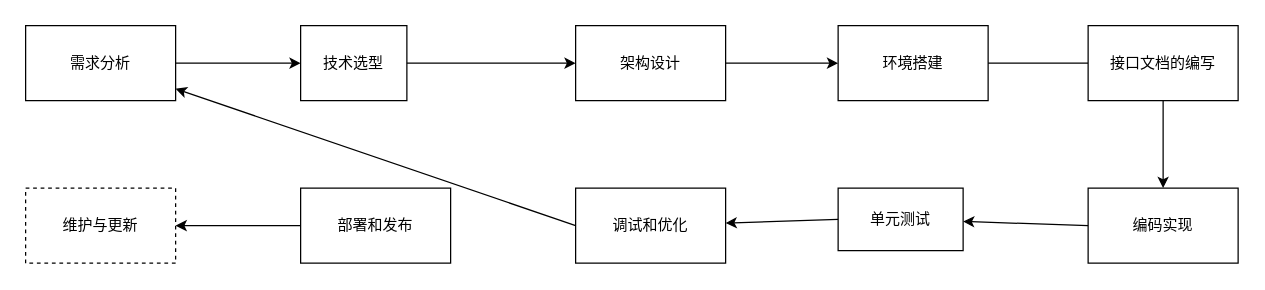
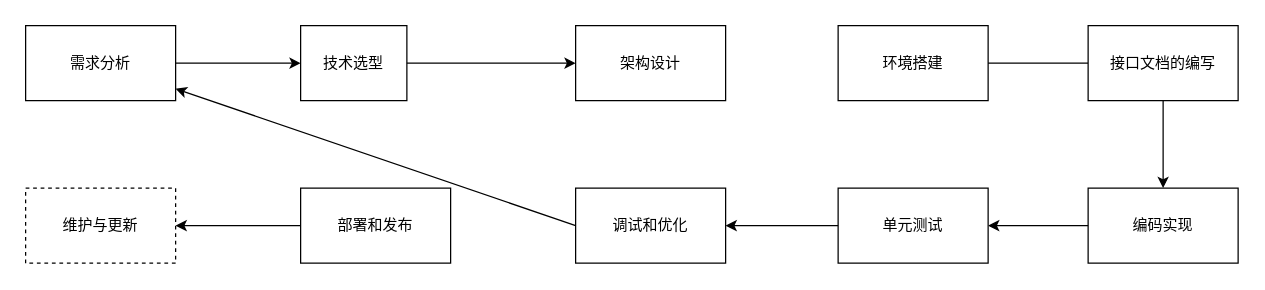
  <mxCell id="0" />
  <mxCell id="1" parent="0" />
  <mxCell id="2" value="需求分析" style="rounded=0;whiteSpace=wrap;html=1;" vertex="1" parent="1"><mxGeometry x="20" y="20" width="120" height="60" as="geometry" /></mxCell>
  <mxCell id="3" value="" style="endArrow=classic;html=1;rounded=0;exitX=1;exitY=0.5;exitDx=0;exitDy=0;" edge="1" parent="1" source="2" target="4"><mxGeometry width="50" height="50" relative="1" as="geometry"><mxPoint x="470" y="150" as="sourcePoint" /><mxPoint x="260" y="50" as="targetPoint" /></mxGeometry></mxCell>
  <mxCell id="4" value="技术选型" style="rounded=0;whiteSpace=wrap;html=1;" vertex="1" parent="1"><mxGeometry x="240" y="20" width="85" height="60" as="geometry" /></mxCell>
  <mxCell id="5" value="" style="endArrow=classic;html=1;rounded=0;exitX=1;exitY=0.5;exitDx=0;exitDy=0;" edge="1" parent="1" source="4" target="6"><mxGeometry width="50" height="50" relative="1" as="geometry"><mxPoint x="470" y="150" as="sourcePoint" /><mxPoint x="510" y="60" as="targetPoint" /></mxGeometry></mxCell>
  <mxCell id="6" value="架构设计" style="rounded=0;whiteSpace=wrap;html=1;" vertex="1" parent="1"><mxGeometry x="460" y="20" width="120" height="60" as="geometry" /></mxCell>
- <mxCell id="7" value="" style="endArrow=classic;html=1;rounded=0;exitX=1;exitY=0.5;exitDx=0;exitDy=0;" edge="1" parent="1" source="6" target="8"><mxGeometry width="50" height="50" relative="1" as="geometry"><mxPoint x="585" y="59" as="sourcePoint" /><mxPoint x="690" y="60" as="targetPoint" /></mxGeometry></mxCell>
  <mxCell id="8" value="环境搭建" style="rounded=0;whiteSpace=wrap;html=1;" vertex="1" parent="1"><mxGeometry x="670" y="20" width="120" height="60" as="geometry" /></mxCell>
  <mxCell id="9" value="" style="endArrow=none;html=1;rounded=0;exitX=1;exitY=0.5;exitDx=0;exitDy=0;" edge="1" parent="1" source="8" target="10"><mxGeometry width="50" height="50" relative="1" as="geometry"><mxPoint x="470" y="150" as="sourcePoint" /><mxPoint x="900" y="50" as="targetPoint" /></mxGeometry></mxCell>
  <mxCell id="10" value="接口文档的编写" style="rounded=0;whiteSpace=wrap;html=1;" vertex="1" parent="1"><mxGeometry x="870" y="20" width="120" height="60" as="geometry" /></mxCell>
  <mxCell id="11" value="" style="endArrow=classic;html=1;rounded=0;exitX=0.5;exitY=1;exitDx=0;exitDy=0;" edge="1" parent="1" source="10" target="12"><mxGeometry width="50" height="50" relative="1" as="geometry"><mxPoint x="470" y="150" as="sourcePoint" /><mxPoint x="930" y="180" as="targetPoint" /></mxGeometry></mxCell>
  <mxCell id="12" value="编码实现" style="rounded=0;whiteSpace=wrap;html=1;" vertex="1" parent="1"><mxGeometry x="870" y="150" width="120" height="60" as="geometry" /></mxCell>
  <mxCell id="13" value="" style="endArrow=classic;html=1;rounded=0;exitX=0;exitY=0.5;exitDx=0;exitDy=0;" edge="1" parent="1" source="12" target="14"><mxGeometry width="50" height="50" relative="1" as="geometry"><mxPoint x="470" y="150" as="sourcePoint" /><mxPoint x="770" y="180" as="targetPoint" /></mxGeometry></mxCell>
- <mxCell id="14" value="单元测试" style="rounded=0;whiteSpace=wrap;html=1;" vertex="1" parent="1"><mxGeometry x="670" y="150" width="100" height="50" as="geometry" /></mxCell>
+ <mxCell id="14" value="单元测试" style="rounded=0;whiteSpace=wrap;html=1;" vertex="1" parent="1"><mxGeometry x="670" y="150" width="120" height="60" as="geometry" /></mxCell>
  <mxCell id="15" value="" style="endArrow=classic;html=1;rounded=0;exitX=0;exitY=0.5;exitDx=0;exitDy=0;" edge="1" parent="1" source="14" target="16"><mxGeometry width="50" height="50" relative="1" as="geometry"><mxPoint x="470" y="150" as="sourcePoint" /><mxPoint x="570" y="180" as="targetPoint" /></mxGeometry></mxCell>
  <mxCell id="16" value="调试和优化" style="rounded=0;whiteSpace=wrap;html=1;" vertex="1" parent="1"><mxGeometry x="460" y="150" width="120" height="60" as="geometry" /></mxCell>
  <mxCell id="17" value="" style="endArrow=classic;html=1;rounded=0;exitX=0;exitY=0.5;exitDx=0;exitDy=0;" edge="1" parent="1" source="16" target="2"><mxGeometry width="50" height="50" relative="1" as="geometry"><mxPoint x="470" y="150" as="sourcePoint" /><mxPoint x="370" y="180" as="targetPoint" /></mxGeometry></mxCell>
  <mxCell id="18" value="部署和发布" style="rounded=0;whiteSpace=wrap;html=1;" vertex="1" parent="1"><mxGeometry x="240" y="150" width="120" height="60" as="geometry" /></mxCell>
  <mxCell id="19" value="" style="endArrow=classic;html=1;rounded=0;exitX=0;exitY=0.5;exitDx=0;exitDy=0;" edge="1" parent="1" source="18" target="20"><mxGeometry width="50" height="50" relative="1" as="geometry"><mxPoint x="470" y="150" as="sourcePoint" /><mxPoint x="130" y="180" as="targetPoint" /></mxGeometry></mxCell>
  <mxCell id="20" value="维护与更新" style="rounded=0;whiteSpace=wrap;html=1;dashed=1;" vertex="1" parent="1"><mxGeometry x="20" y="150" width="120" height="60" as="geometry" /></mxCell>
